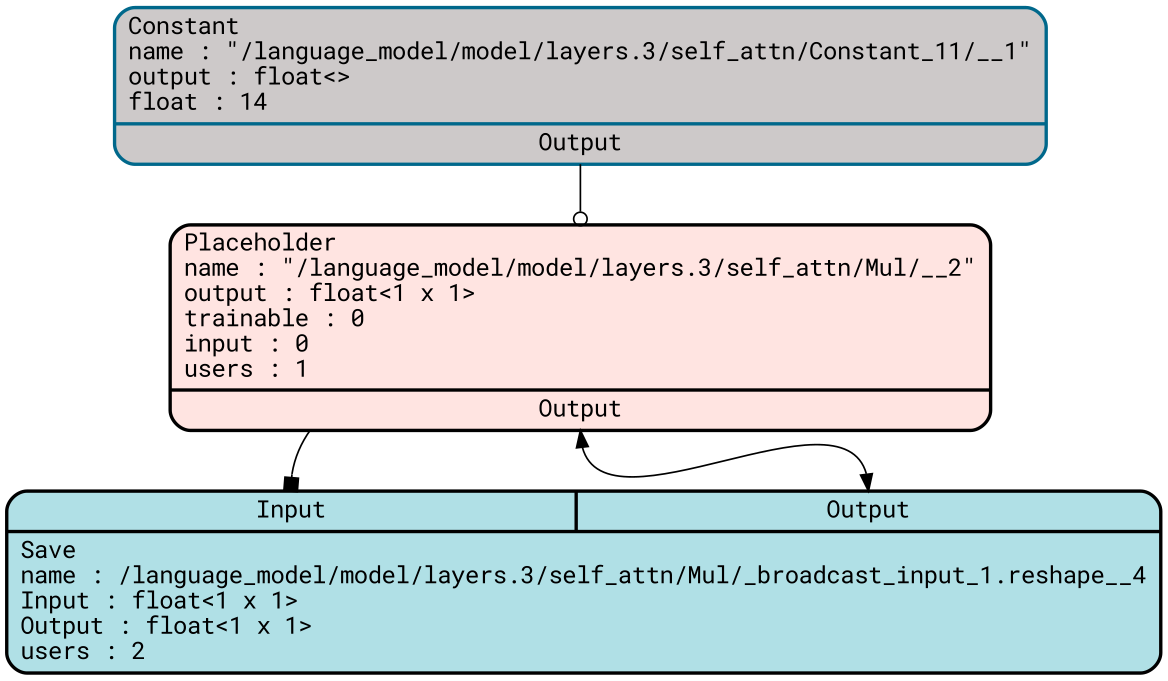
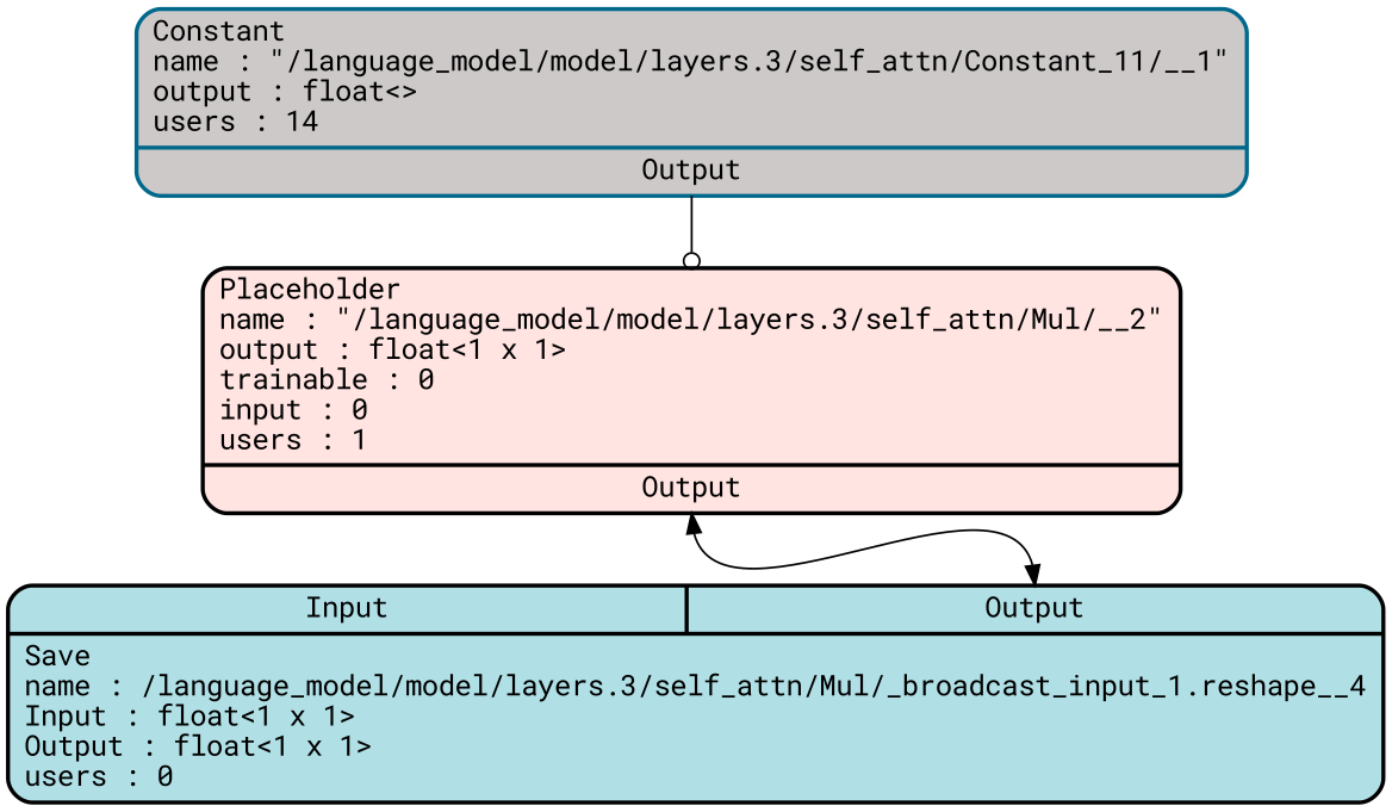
  digraph {
    fontname="Roboto Mono"
    rankdir=TB
    node [fontname="Roboto Mono" penwidth=2 shape=record style="filled,rounded"]
    edge [fontname="Roboto Mono" headport=Input tailport=Output]
-   n1 [fillcolor=PowderBlue label="{{<Input>Input|<Output>Output}|{Save\lname : /language_model/model/layers.3/self_attn/Mul/_broadcast_input_1.reshape__4\lInput : float\<1 x 1\>\lOutput : float\<1 x 1\>\lusers : 2\l}}"]
+   n1 [fillcolor=PowderBlue label="{{<Input>Input|<Output>Output}|{Save\lname : /language_model/model/layers.3/self_attn/Mul/_broadcast_input_1.reshape__4\lInput : float\<1 x 1\>\lOutput : float\<1 x 1\>\lusers : 0\l}}"]
    n2 [fillcolor=MistyRose1 label="{{Placeholder\lname : \"/language_model/model/layers.3/self_attn/Mul/__2\"\loutput : float\<1 x 1\>\ltrainable : 0\linput : 0\lusers : 1\l}|{<Output>Output}}"]
-   n3 [color=DeepSkyBlue4 fillcolor=Snow3 label="{{Constant\lname : \"/language_model/model/layers.3/self_attn/Constant_11/__1\"\loutput : float\<\>\lfloat : 14\l}|{<Output>Output}}"]
+   n3 [color=DeepSkyBlue4 fillcolor=Snow3 label="{{Constant\lname : \"/language_model/model/layers.3/self_attn/Constant_11/__1\"\loutput : float\<\>\lusers : 14\l}|{<Output>Output}}"]
    n2 -> n1 [dir=both headport=Output]
-   n2 -> n1 [arrowhead=box tailport=Result]
    n3 -> n2 [arrowhead=odot]
  }
